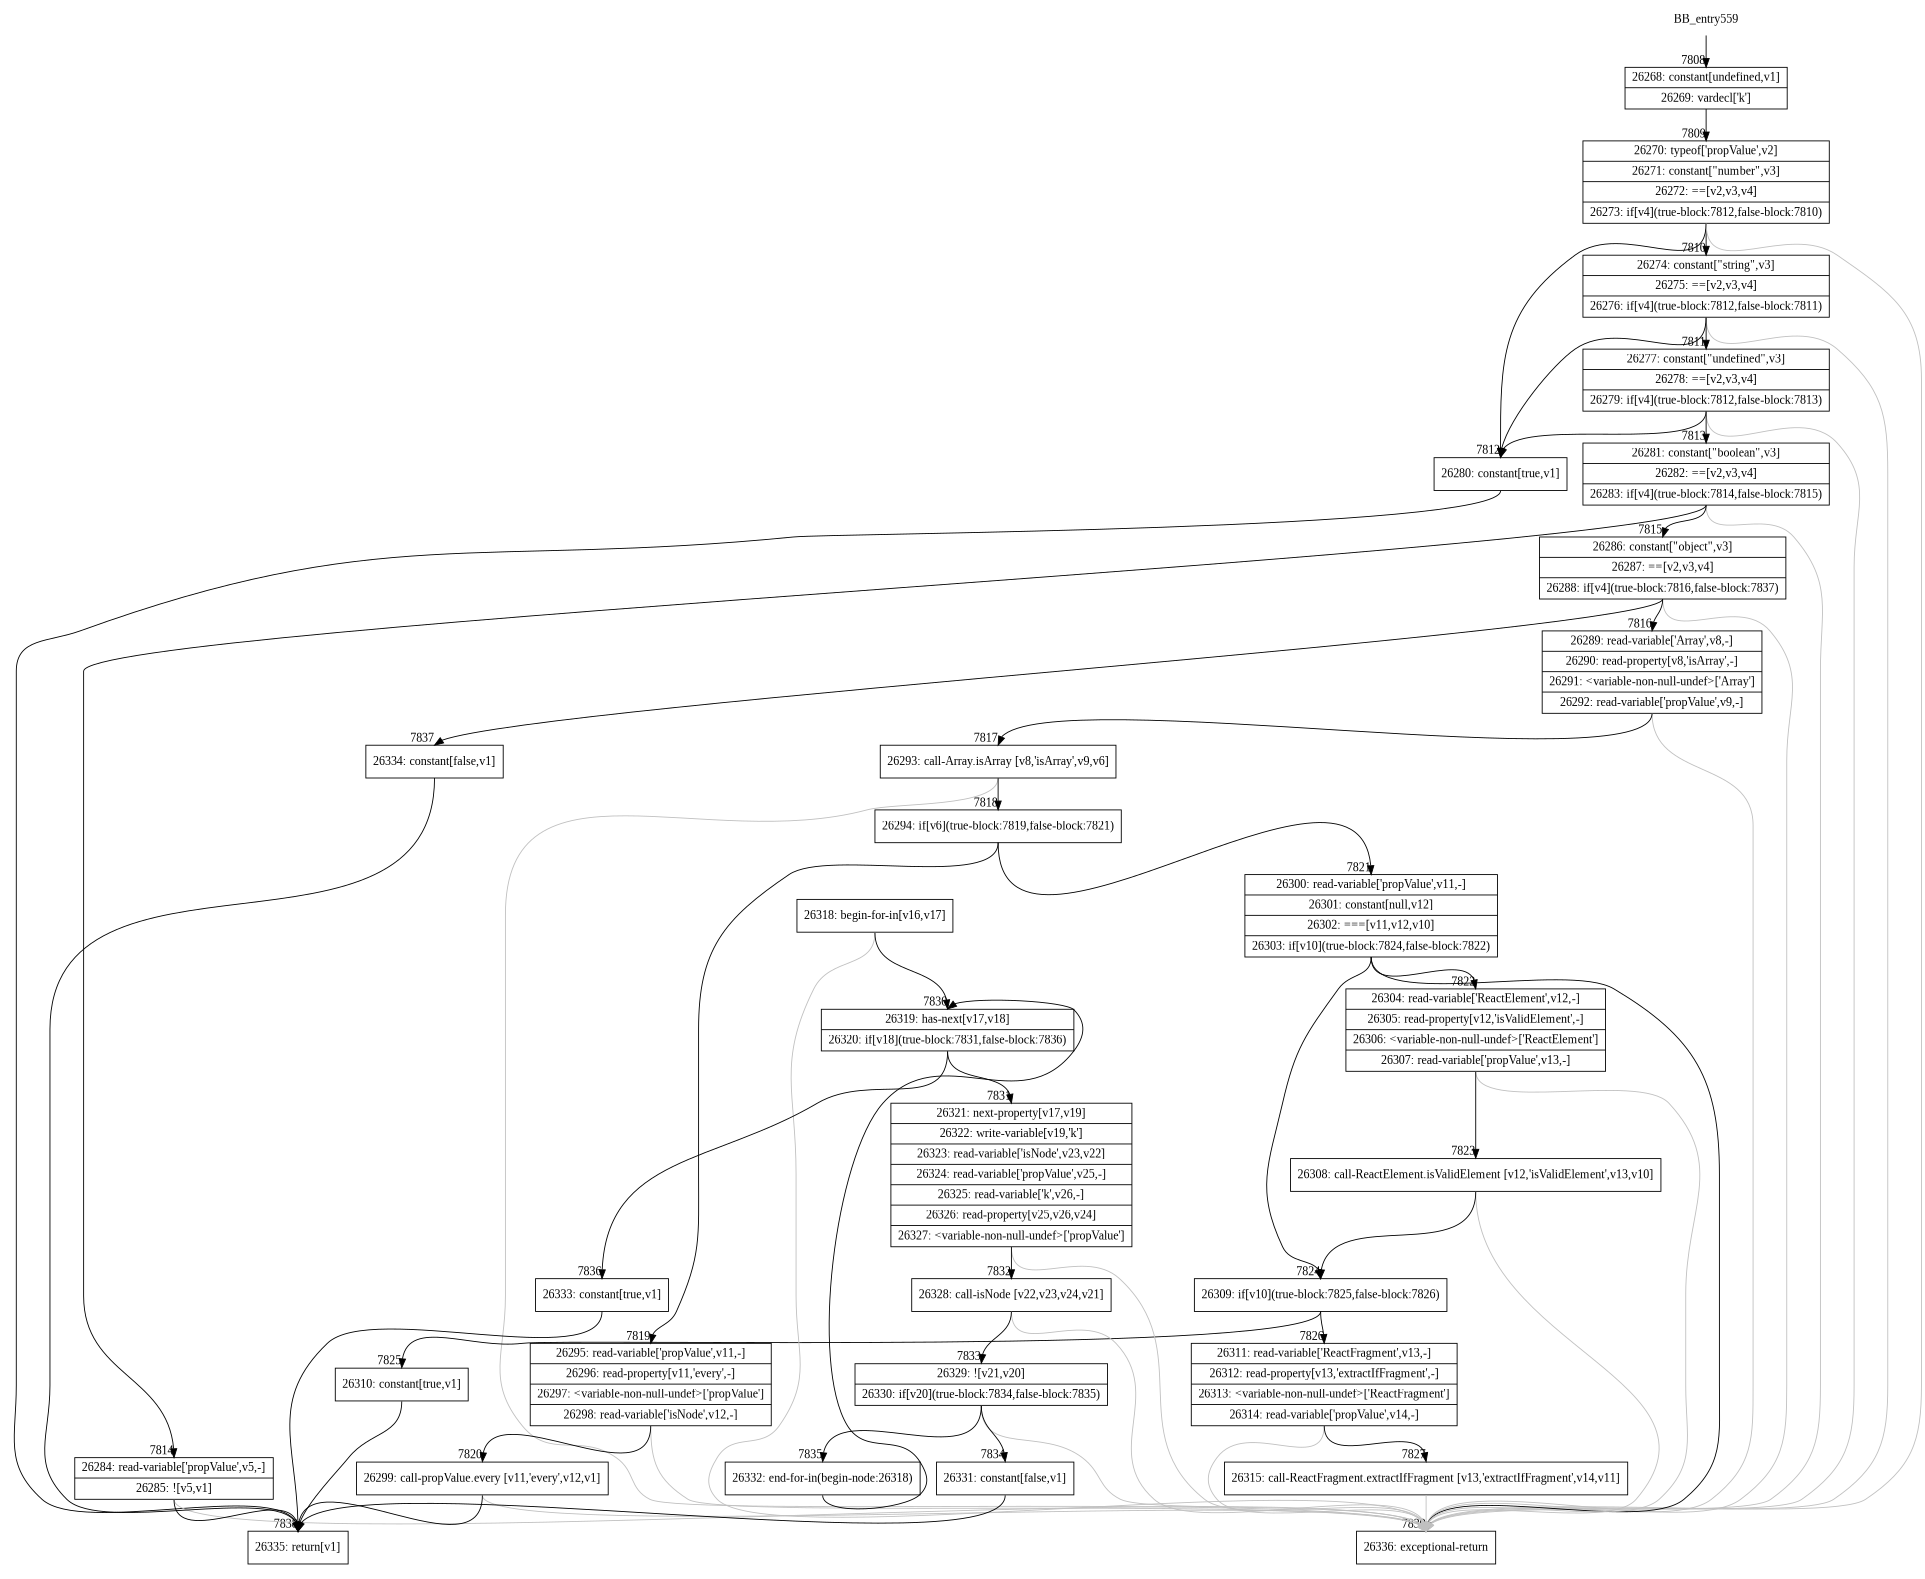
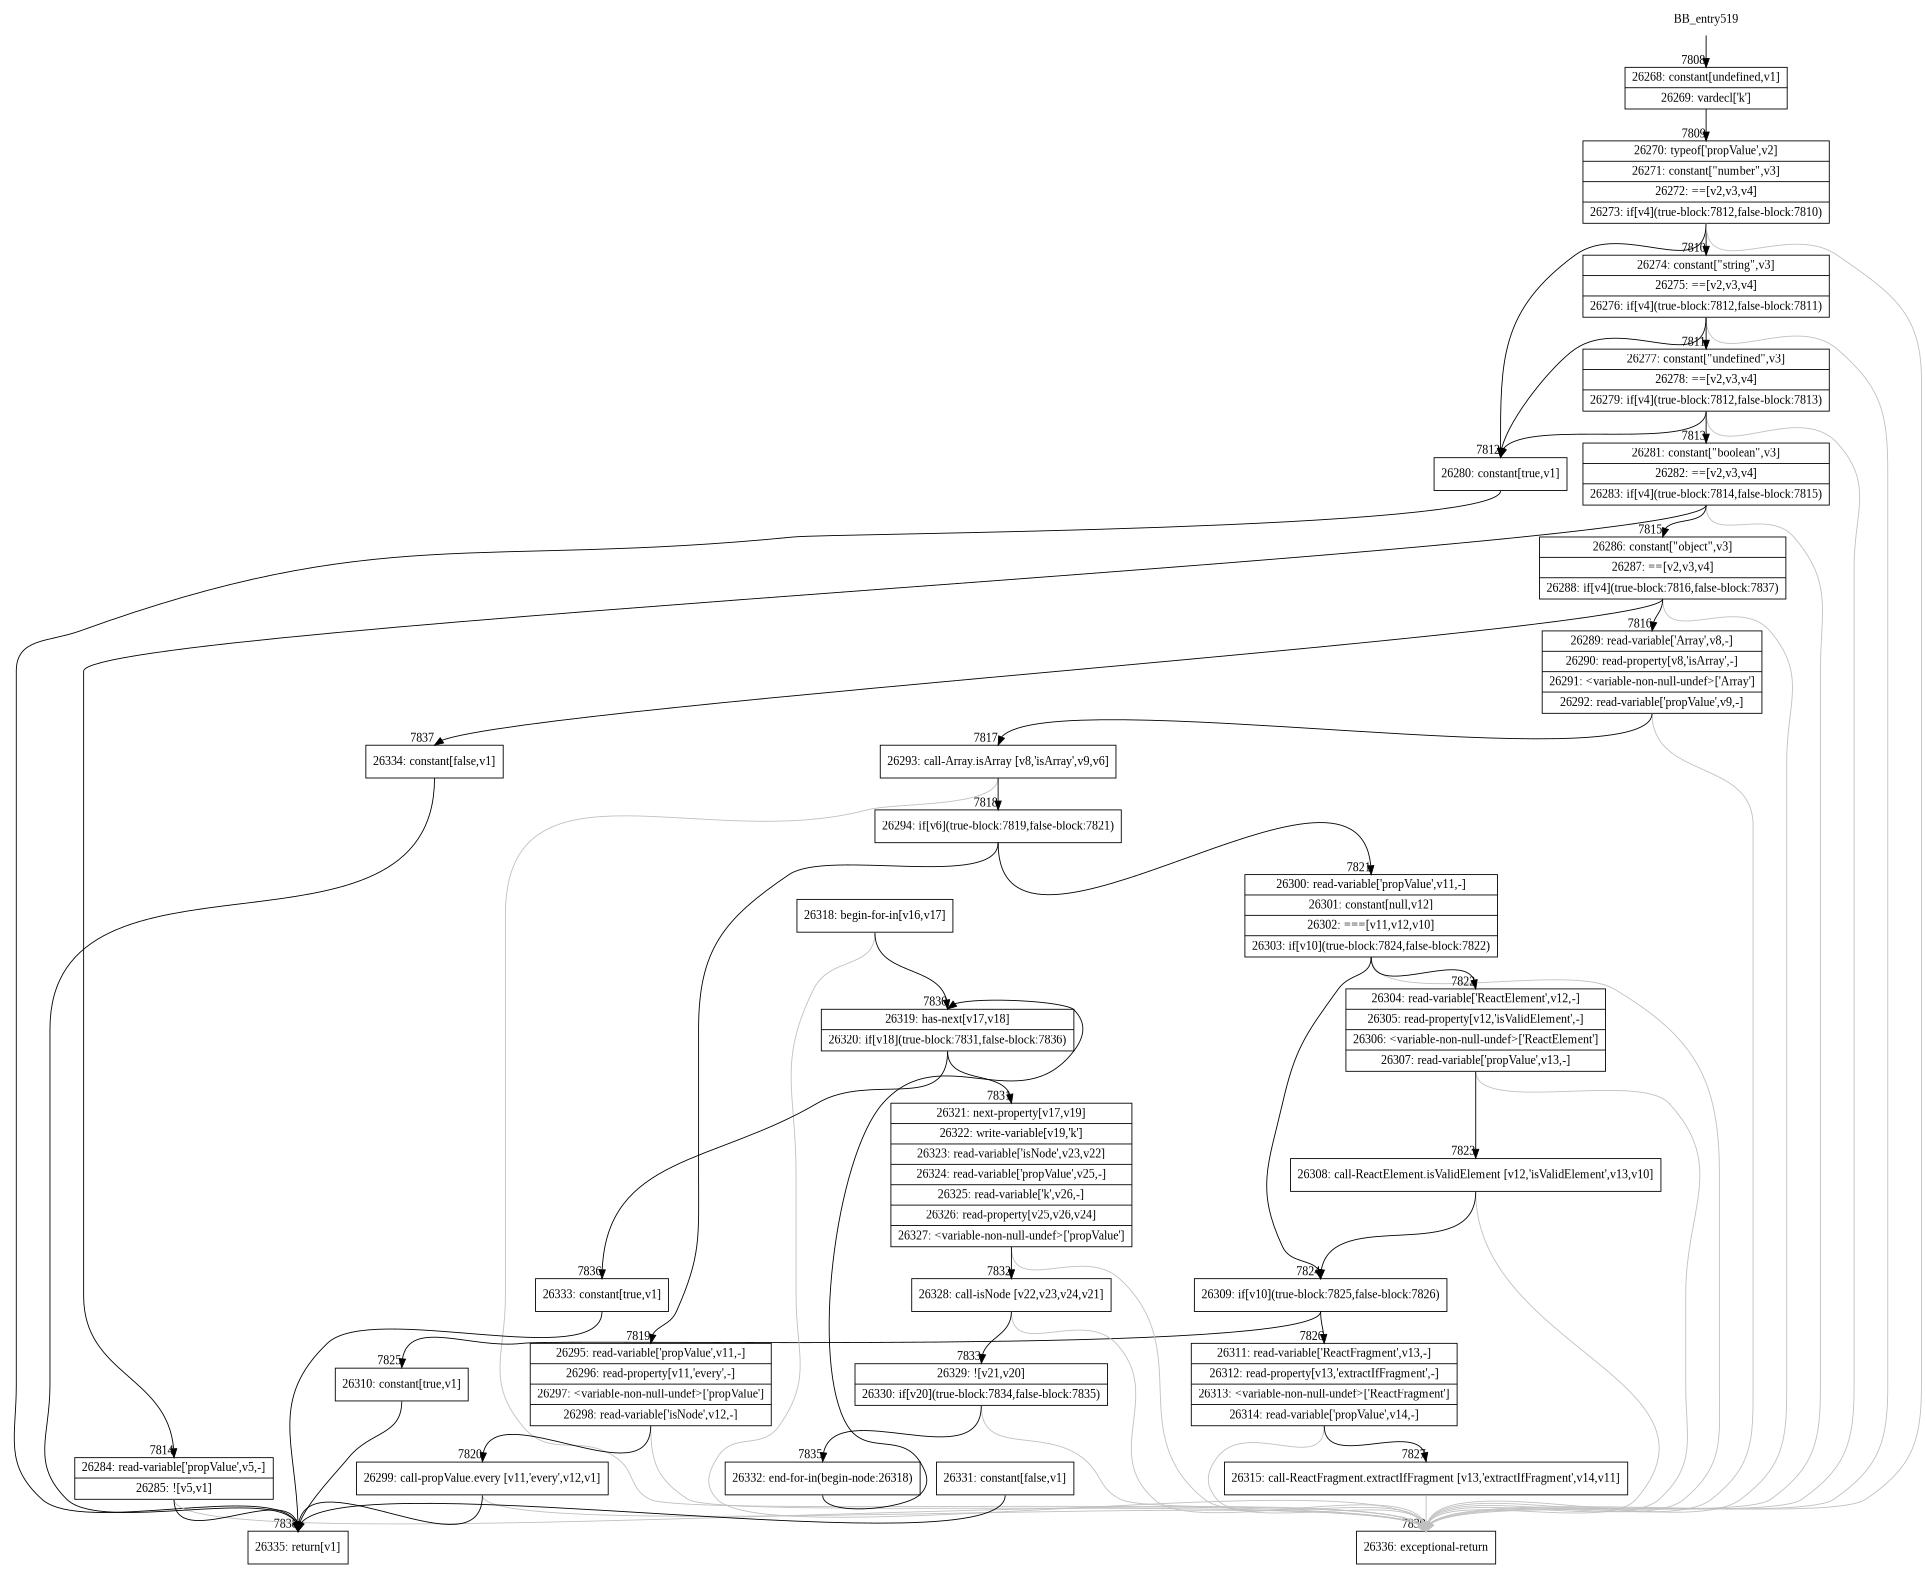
  digraph {
    fontname="Liberation Serif"
    rankdir=TD
    node [fontname="Liberation Serif" shape=record]
    edge [fontname="Liberation Serif" headport=n tailport=s]
-   BB_entry559 [shape=none]
+   BB_entry559 [shape=none label=BB_entry519]
    n2 [label="{26268: constant[undefined,v1]|26269: vardecl['k']}"]
    n3 [label="{26270: typeof['propValue',v2]|26271: constant[\"number\",v3]|26272: ==[v2,v3,v4]|26273: if[v4](true-block:7812,false-block:7810)}"]
    n4 [label="{26280: constant[true,v1]}"]
    n5 [label="{26274: constant[\"string\",v3]|26275: ==[v2,v3,v4]|26276: if[v4](true-block:7812,false-block:7811)}"]
    n6 [label="{26336: exceptional-return}"]
    n7 [label="{26335: return[v1]}"]
    n8 [label="{26277: constant[\"undefined\",v3]|26278: ==[v2,v3,v4]|26279: if[v4](true-block:7812,false-block:7813)}"]
    n9 [label="{26281: constant[\"boolean\",v3]|26282: ==[v2,v3,v4]|26283: if[v4](true-block:7814,false-block:7815)}"]
    n10 [label="{26284: read-variable['propValue',v5,-]|26285: ![v5,v1]}"]
    n11 [label="{26286: constant[\"object\",v3]|26287: ==[v2,v3,v4]|26288: if[v4](true-block:7816,false-block:7837)}"]
    n12 [label="{26289: read-variable['Array',v8,-]|26290: read-property[v8,'isArray',-]|26291: \<variable-non-null-undef\>['Array']|26292: read-variable['propValue',v9,-]}"]
    n13 [label="{26334: constant[false,v1]}"]
    n14 [label="{26293: call-Array.isArray [v8,'isArray',v9,v6]}"]
    n15 [label="{26294: if[v6](true-block:7819,false-block:7821)}"]
    n16 [label="{26295: read-variable['propValue',v11,-]|26296: read-property[v11,'every',-]|26297: \<variable-non-null-undef\>['propValue']|26298: read-variable['isNode',v12,-]}"]
    n17 [label="{26300: read-variable['propValue',v11,-]|26301: constant[null,v12]|26302: ===[v11,v12,v10]|26303: if[v10](true-block:7824,false-block:7822)}"]
    n18 [label="{26299: call-propValue.every [v11,'every',v12,v1]}"]
    n19 [label="{26309: if[v10](true-block:7825,false-block:7826)}"]
    n20 [label="{26304: read-variable['ReactElement',v12,-]|26305: read-property[v12,'isValidElement',-]|26306: \<variable-non-null-undef\>['ReactElement']|26307: read-variable['propValue',v13,-]}"]
    n21 [label="{26310: constant[true,v1]}"]
    n22 [label="{26311: read-variable['ReactFragment',v13,-]|26312: read-property[v13,'extractIfFragment',-]|26313: \<variable-non-null-undef\>['ReactFragment']|26314: read-variable['propValue',v14,-]}"]
    n23 [label="{26308: call-ReactElement.isValidElement [v12,'isValidElement',v13,v10]}"]
    n24 [label="{26315: call-ReactFragment.extractIfFragment [v13,'extractIfFragment',v14,v11]}"]
    n25 [label="{26318: begin-for-in[v16,v17]}"]
    n26 [label="{26319: has-next[v17,v18]|26320: if[v18](true-block:7831,false-block:7836)}"]
    n27 [label="{26321: next-property[v17,v19]|26322: write-variable[v19,'k']|26323: read-variable['isNode',v23,v22]|26324: read-variable['propValue',v25,-]|26325: read-variable['k',v26,-]|26326: read-property[v25,v26,v24]|26327: \<variable-non-null-undef\>['propValue']}"]
    n28 [label="{26333: constant[true,v1]}"]
    n29 [label="{26328: call-isNode [v22,v23,v24,v21]}"]
    n30 [label="{26329: ![v21,v20]|26330: if[v20](true-block:7834,false-block:7835)}"]
    n31 [label="{26331: constant[false,v1]}"]
    n32 [label="{26332: end-for-in(begin-node:26318)}"]
    BB_entry559 -> n2 [headlabel="    7808"]
    n2 -> n3 [headlabel="      7809"]
    n3 -> n4 [headlabel="      7812"]
    n3 -> n5 [headlabel="      7810"]
    n3 -> n6 [color=gray headlabel="      7839"]
    n4 -> n7 [headlabel="      7838"]
    n5 -> n4
    n5 -> n6 [color=gray]
    n5 -> n8 [headlabel="      7811"]
    n8 -> n4
    n8 -> n6 [color=gray]
    n8 -> n9 [headlabel="      7813"]
    n9 -> n6 [color=gray]
    n9 -> n10 [headlabel="      7814"]
    n9 -> n11 [headlabel="      7815"]
    n10 -> n6 [color=gray]
    n10 -> n7
    n11 -> n6 [color=gray]
    n11 -> n12 [headlabel="      7816"]
    n11 -> n13 [headlabel="      7837"]
    n12 -> n6 [color=gray]
    n12 -> n14 [headlabel="      7817"]
    n13 -> n7
    n14 -> n6 [color=gray]
    n14 -> n15 [headlabel="      7818"]
    n15 -> n16 [headlabel="      7819"]
    n15 -> n17 [headlabel="      7821"]
    n16 -> n6 [color=gray]
    n16 -> n18 [headlabel="      7820"]
-   n17 -> n6 [color=black]
+   n17 -> n6 [color=gray]
    n17 -> n19 [headlabel="      7824"]
    n17 -> n20 [headlabel="      7822"]
    n18 -> n6 [color=gray]
    n18 -> n7
    n19 -> n21 [headlabel="      7825"]
    n19 -> n22 [headlabel="      7826"]
    n20 -> n6 [color=gray]
    n20 -> n23 [headlabel="      7823"]
    n21 -> n7
    n22 -> n6 [color=gray]
    n22 -> n24 [headlabel="      7827"]
    n23 -> n6 [color=gray]
    n23 -> n19
    n24 -> n6 [color=gray]
    n25 -> n6 [color=gray]
    n25 -> n26 [headlabel="      7830"]
    n26 -> n27 [headlabel="      7831"]
    n26 -> n28 [headlabel="      7836"]
    n27 -> n6 [color=gray]
    n27 -> n29 [headlabel="      7832"]
    n28 -> n7
    n29 -> n6 [color=gray]
    n29 -> n30 [headlabel="      7833"]
    n30 -> n6 [color=gray]
-   n30 -> n31 [headlabel="      7834"]
    n30 -> n32 [headlabel="      7835"]
    n31 -> n7
    n32 -> n26
  }
